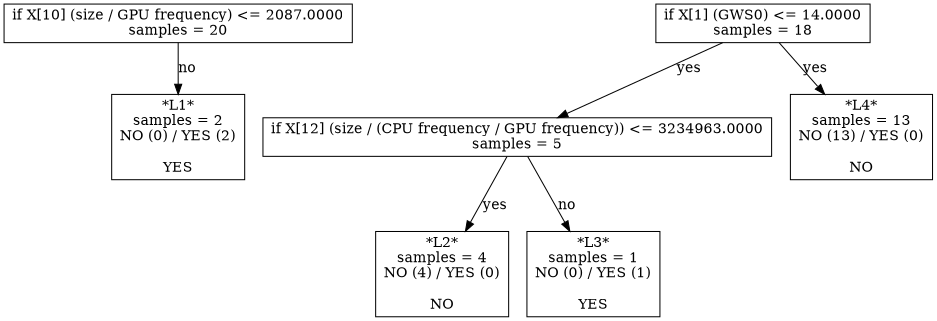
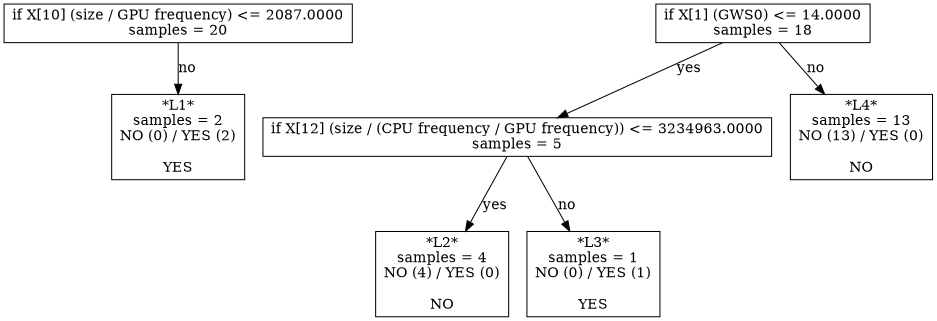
  digraph {
    node [shape=box]
    n1 [label="if X[10] (size / GPU frequency) <= 2087.0000\nsamples = 20"]
    n2 [label="*L1*\nsamples = 2\nNO (0) / YES (2)\n\nYES"]
    n3 [label="if X[1] (GWS0) <= 14.0000\nsamples = 18"]
    n4 [label="if X[12] (size / (CPU frequency / GPU frequency)) <= 3234963.0000\nsamples = 5"]
    n5 [label="*L4*\nsamples = 13\nNO (13) / YES (0)\n\nNO"]
    n6 [label="*L2*\nsamples = 4\nNO (4) / YES (0)\n\nNO"]
    n7 [label="*L3*\nsamples = 1\nNO (0) / YES (1)\n\nYES"]
    n1 -> n2 [label=no]
    n3 -> n4 [label=yes]
-   n3 -> n5 [label=yes]
+   n3 -> n5 [label=no]
    n4 -> n6 [label=yes]
    n4 -> n7 [label=no]
  }
